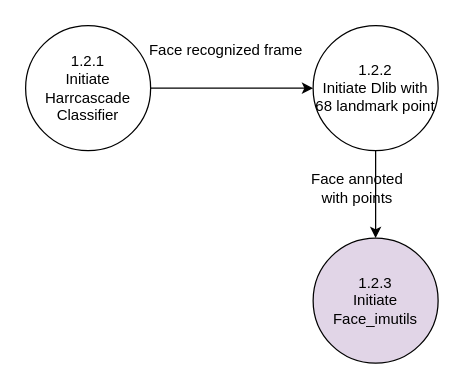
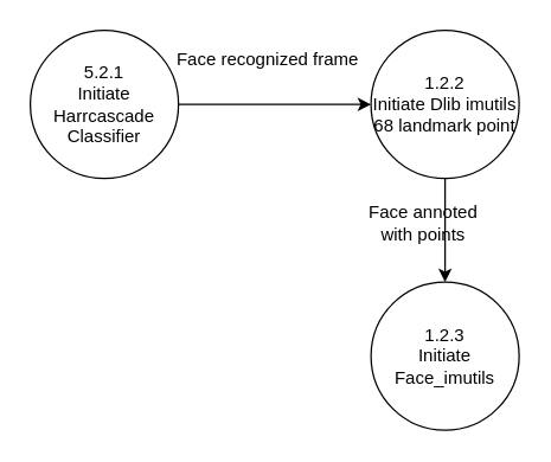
  <mxCell id="0" />
  <mxCell id="1" parent="0" />
- <mxCell id="2" value="1.2.1&lt;br&gt;Initiate Harrcascade&lt;br&gt;Classifier" style="ellipse;whiteSpace=wrap;html=1;aspect=fixed;" vertex="1" parent="1"><mxGeometry x="20" y="20" width="100" height="100" as="geometry" /></mxCell>
- <mxCell id="3" value="1.2.2&lt;br&gt;Initiate Dlib with 68 landmark point" style="ellipse;whiteSpace=wrap;html=1;aspect=fixed;" vertex="1" parent="1"><mxGeometry x="250" y="20" width="100" height="100" as="geometry" /></mxCell>
+ <mxCell id="2" value="5.2.1&lt;br&gt;Initiate Harrcascade&lt;br&gt;Classifier" style="ellipse;whiteSpace=wrap;html=1;aspect=fixed;" vertex="1" parent="1"><mxGeometry x="20" y="20" width="100" height="100" as="geometry" /></mxCell>
+ <mxCell id="3" value="1.2.2&lt;br&gt;Initiate Dlib imutils 68 landmark point" style="ellipse;whiteSpace=wrap;html=1;aspect=fixed;" vertex="1" parent="1"><mxGeometry x="250" y="20" width="100" height="100" as="geometry" /></mxCell>
  <mxCell id="4" value="" style="endArrow=classic;html=1;exitX=1;exitY=0.5;exitDx=0;exitDy=0;entryX=0;entryY=0.5;entryDx=0;entryDy=0;" edge="1" parent="1" source="2" target="3"><mxGeometry width="50" height="50" relative="1" as="geometry"><mxPoint x="120" y="100" as="sourcePoint" /><mxPoint x="170" y="50" as="targetPoint" /></mxGeometry></mxCell>
  <mxCell id="5" value="Face recognized frame" style="text;html=1;align=center;verticalAlign=middle;resizable=0;points=[];autosize=1;" vertex="1" parent="1"><mxGeometry x="110" y="30" width="140" height="20" as="geometry" /></mxCell>
  <mxCell id="6" value="" style="endArrow=classic;html=1;exitX=0.5;exitY=1;exitDx=0;exitDy=0;" edge="1" parent="1" source="3"><mxGeometry width="50" height="50" relative="1" as="geometry"><mxPoint x="330" y="220" as="sourcePoint" /><mxPoint x="300" y="190" as="targetPoint" /></mxGeometry></mxCell>
  <mxCell id="7" value="Face annoted &lt;br&gt;with points" style="text;html=1;align=center;verticalAlign=middle;resizable=0;points=[];autosize=1;" vertex="1" parent="1"><mxGeometry x="240" y="135" width="90" height="30" as="geometry" /></mxCell>
- <mxCell id="8" value="1.2.3&lt;br&gt;Initiate Face_imutils" style="ellipse;whiteSpace=wrap;html=1;aspect=fixed;fillColor=#e1d5e7;" vertex="1" parent="1"><mxGeometry x="250" y="190" width="100" height="100" as="geometry" /></mxCell>
+ <mxCell id="8" value="1.2.3&lt;br&gt;Initiate Face_imutils" style="ellipse;whiteSpace=wrap;html=1;aspect=fixed;" vertex="1" parent="1"><mxGeometry x="250" y="190" width="100" height="100" as="geometry" /></mxCell>
